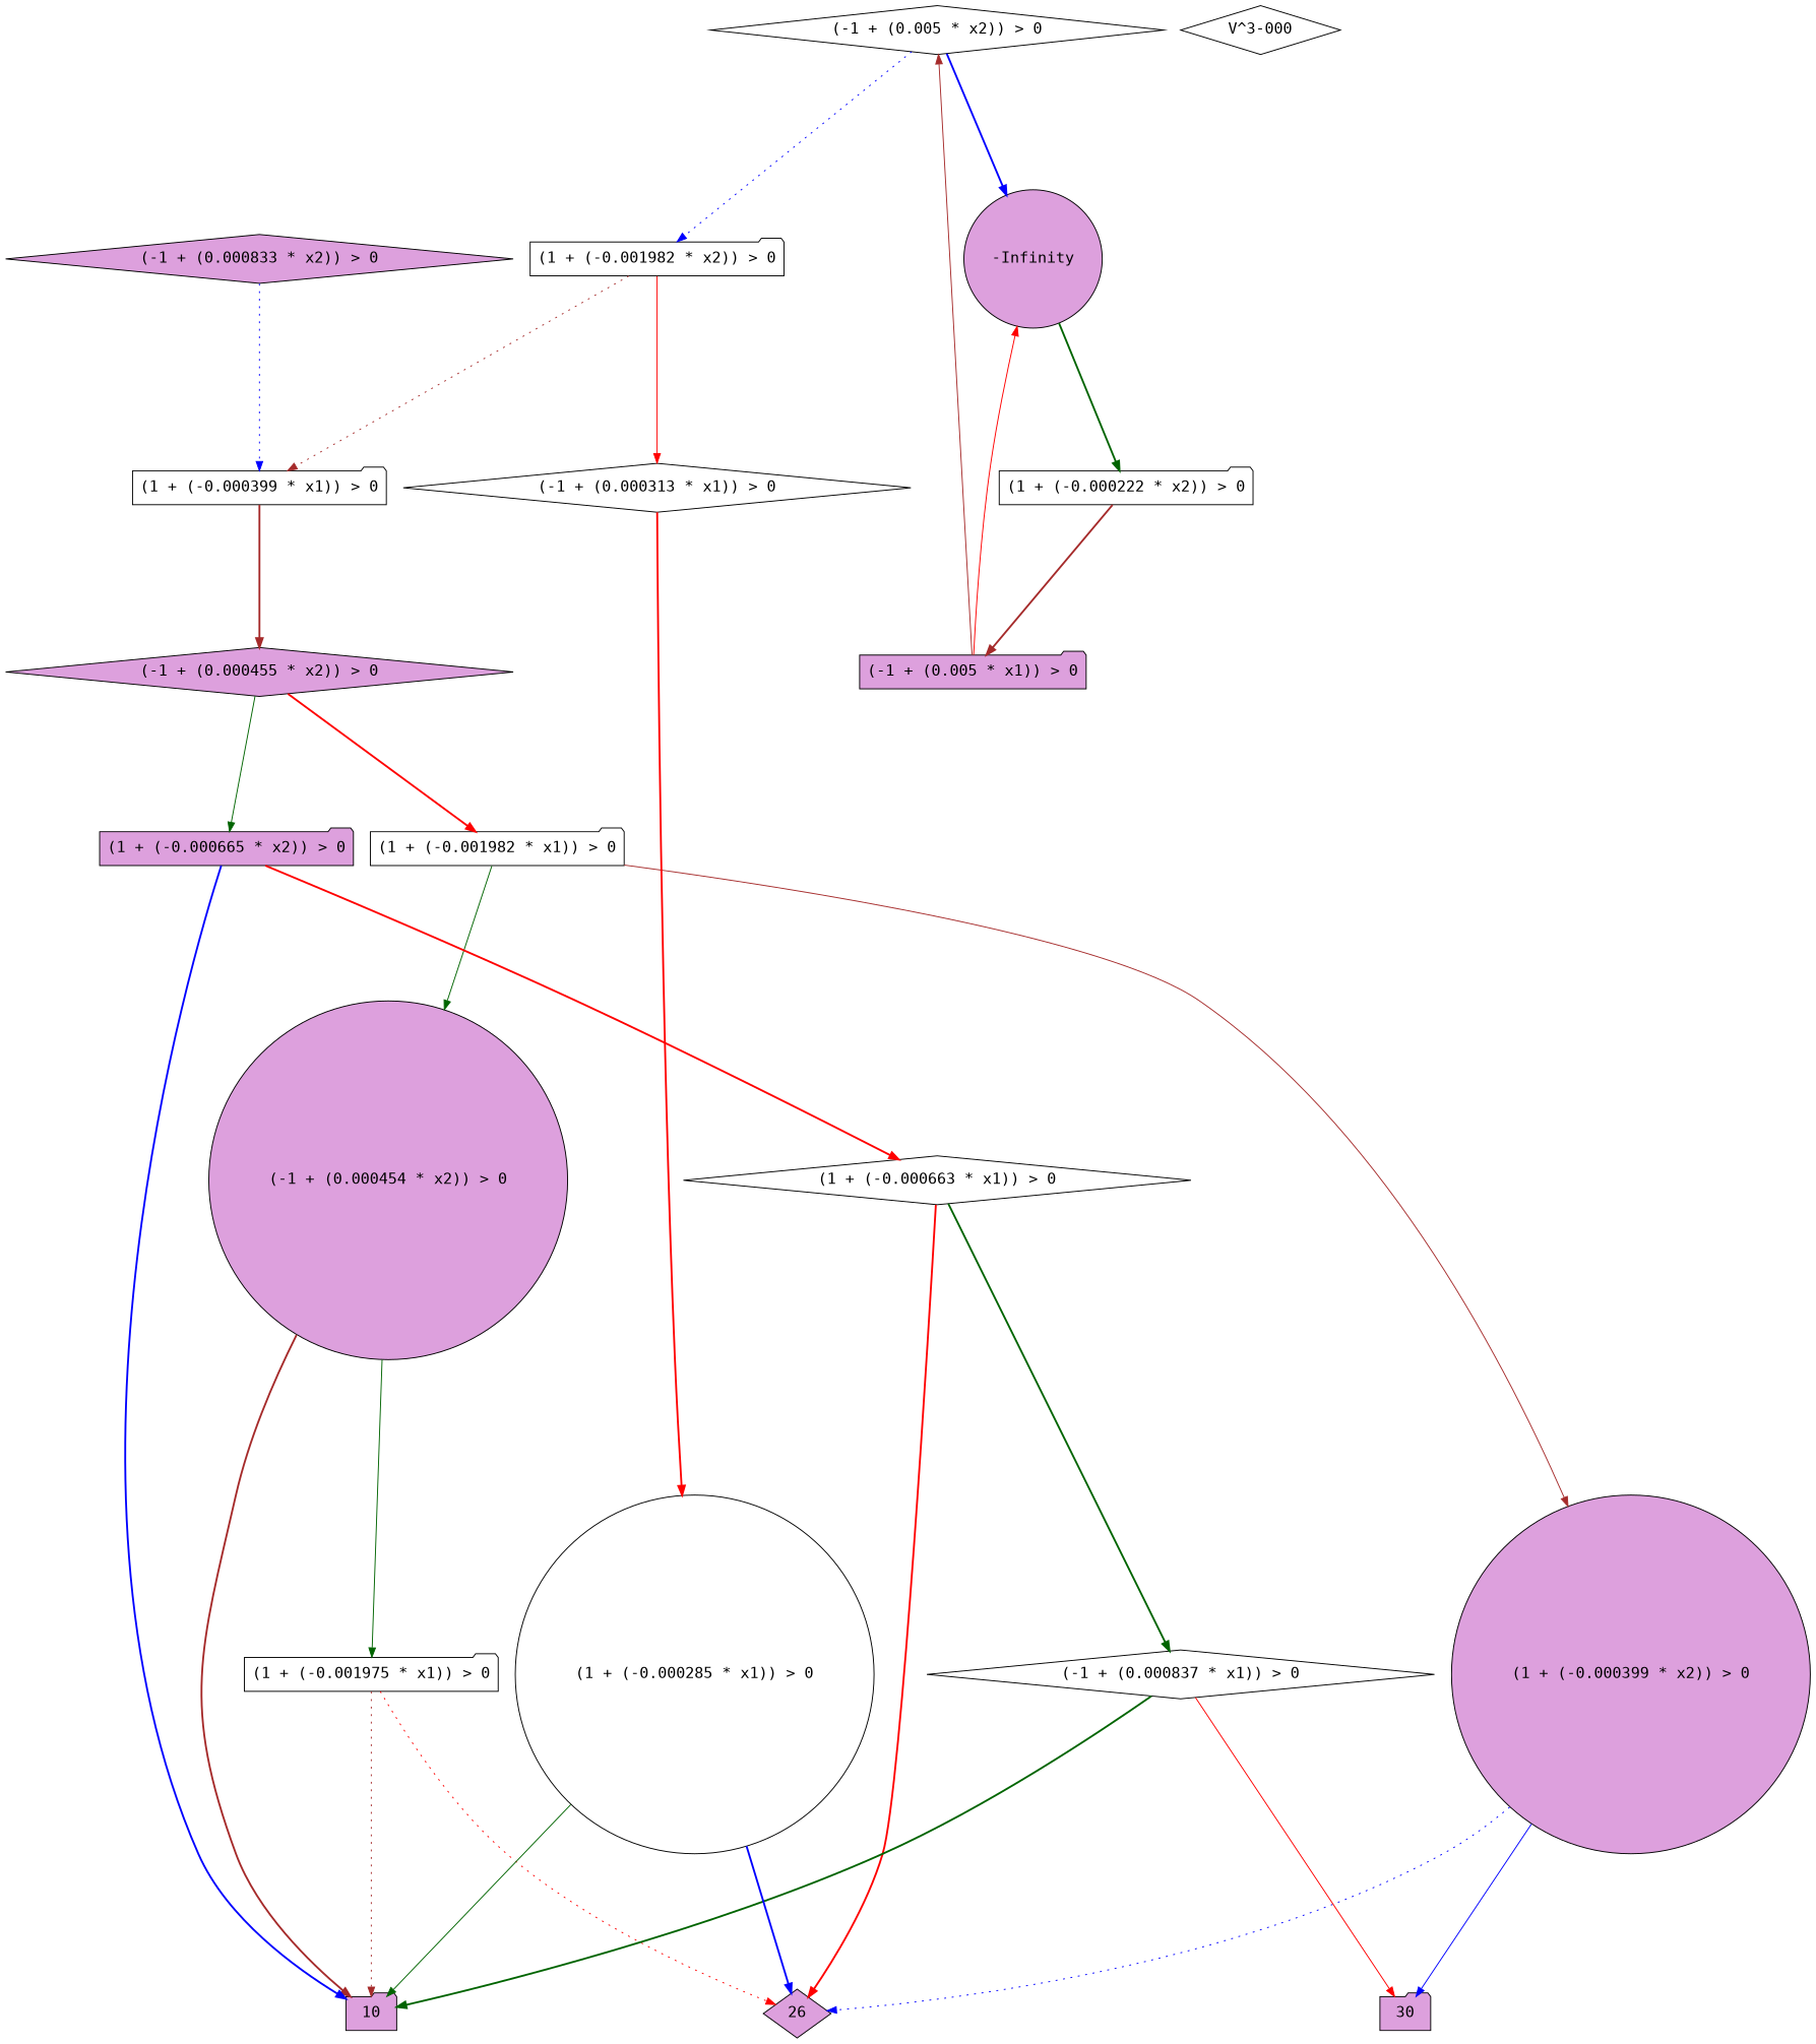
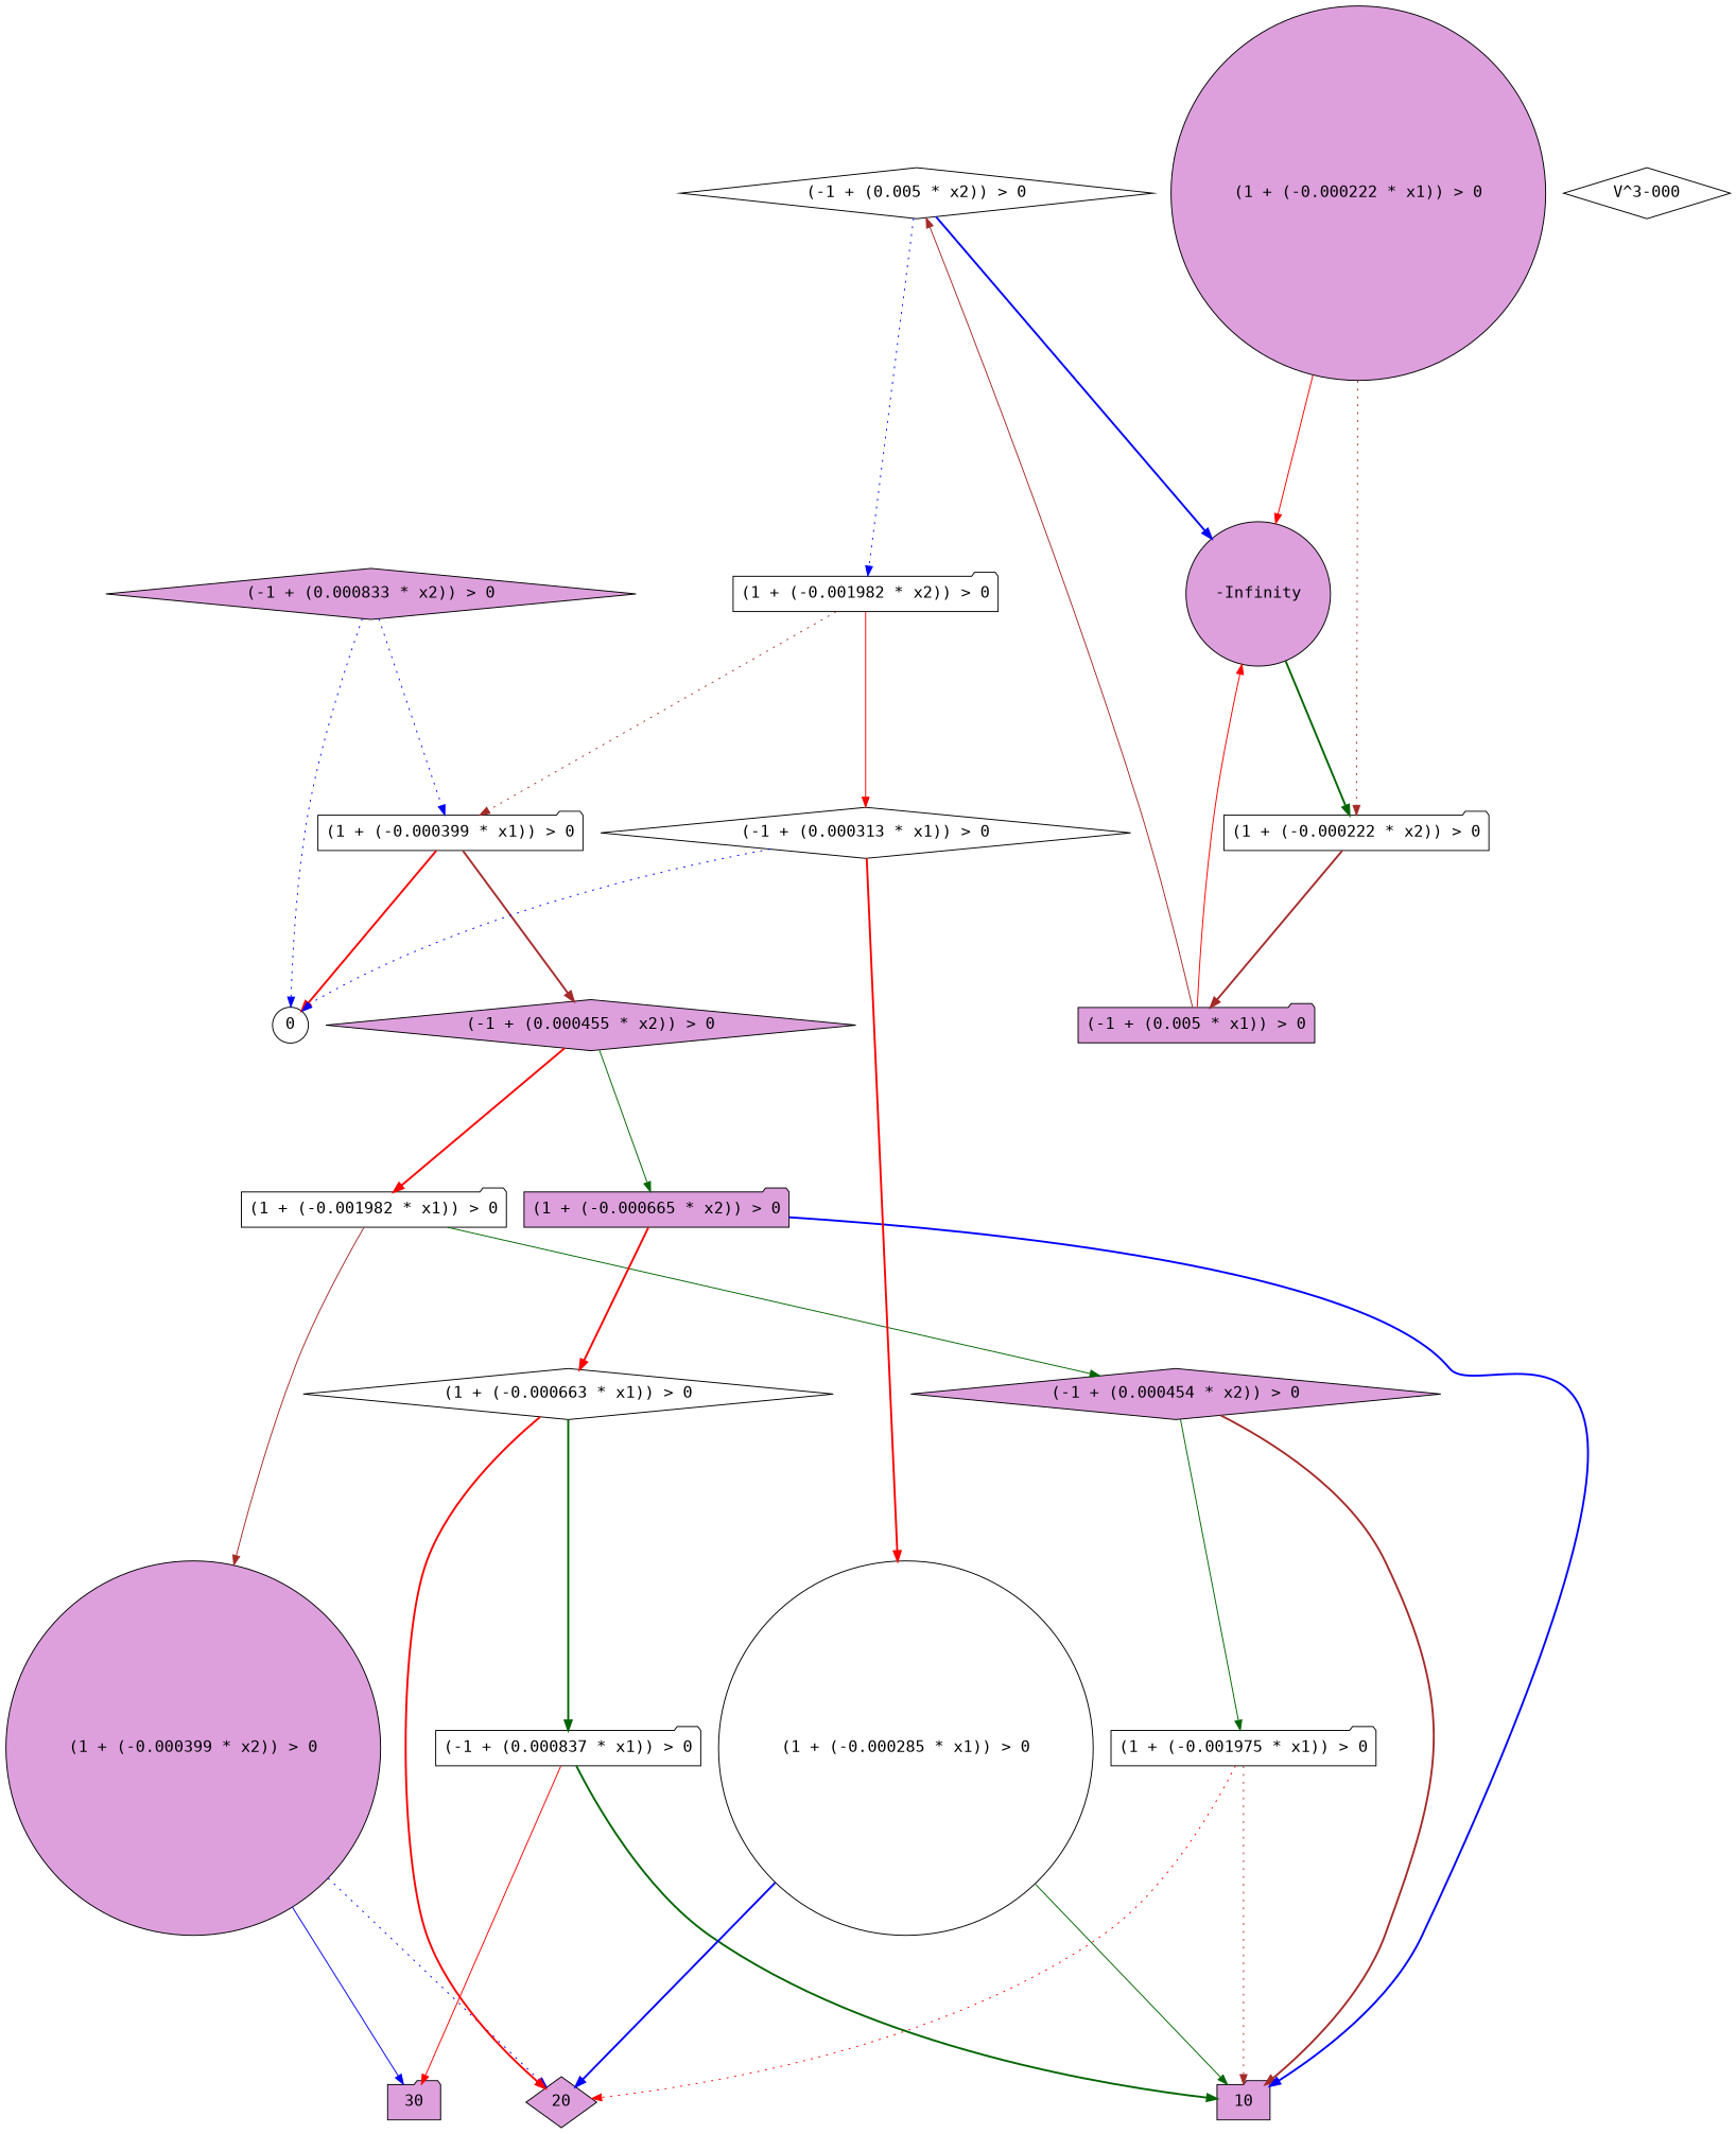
  digraph {
    fontname="DejaVu Sans Mono"
    fontsize=16
    ranksep=2.00
    node [color=black fillcolor=white fontname="DejaVu Sans Mono" fontsize=16 shape=folder style=filled]
    edge [color=red fontname="DejaVu Sans Mono" style=bold]
    n1 [label="(1 + (-0.001982 * x1)) > 0"]
    n2 [fillcolor=plum label="(1 + (-0.000399 * x2)) > 0" shape=circle]
-   n3 [fillcolor=plum label="(-1 + (0.000454 * x2)) > 0" shape=circle]
+   n3 [fillcolor=plum label="(-1 + (0.000454 * x2)) > 0" shape=diamond]
    n4 [fillcolor=plum label=30]
-   n5 [fillcolor=plum label=26 shape=diamond]
+   n5 [fillcolor=plum label=20 shape=diamond]
    n6 [fillcolor=plum label=10]
    n7 [label="(1 + (-0.001975 * x1)) > 0"]
    n8 [fillcolor=plum label="(-1 + (0.000455 * x2)) > 0" shape=diamond]
    n9 [fillcolor=plum label="(1 + (-0.000665 * x2)) > 0"]
    n10 [label="(1 + (-0.000663 * x1)) > 0" shape=diamond]
    n11 [label="(1 + (-0.000399 * x1)) > 0"]
-   n13 [label="(-1 + (0.000837 * x1)) > 0" shape=diamond]
+   n12 [label=0 shape=circle]
+   n13 [label="(-1 + (0.000837 * x1)) > 0"]
    n14 [fillcolor=plum label="(-1 + (0.000833 * x2)) > 0" shape=diamond]
    n15 [label="(1 + (-0.001982 * x2)) > 0"]
    n16 [label="(-1 + (0.000313 * x1)) > 0" shape=diamond]
    n17 [label="(1 + (-0.000285 * x1)) > 0" shape=circle]
    n18 [label="(-1 + (0.005 * x2)) > 0" shape=diamond]
    n19 [fillcolor=plum label="-Infinity" shape=circle]
    n20 [label="(1 + (-0.000222 * x2)) > 0"]
    n21 [fillcolor=plum label="(-1 + (0.005 * x1)) > 0"]
+   n22 [fillcolor=plum label="(1 + (-0.000222 * x1)) > 0" shape=circle]
    n23 [label="V^3-000" shape=diamond]
    n1 -> n2 [color=brown style=solid]
    n1 -> n3 [color=darkgreen style=solid]
    n2 -> n4 [color=blue style=solid]
    n2 -> n5 [color=blue style=dotted]
    n3 -> n6 [color=brown]
    n3 -> n7 [color=darkgreen style=solid]
    n7 -> n5 [style=dotted]
    n7 -> n6 [color=brown style=dotted]
    n8 -> n1
    n8 -> n9 [color=darkgreen style=solid]
    n9 -> n6 [color=blue]
    n9 -> n10
    n10 -> n5
    n10 -> n13 [color=darkgreen]
    n11 -> n8 [color=brown]
+   n11 -> n12
    n13 -> n4 [style=solid]
    n13 -> n6 [color=darkgreen]
    n14 -> n11 [color=blue style=dotted]
+   n14 -> n12 [color=blue style=dotted]
    n15 -> n11 [color=brown style=dotted]
    n15 -> n16 [style=solid]
+   n16 -> n12 [color=blue style=dotted]
    n16 -> n17
    n17 -> n5 [color=blue]
    n17 -> n6 [color=darkgreen style=solid]
    n18 -> n15 [color=blue style=dotted]
    n18 -> n19 [color=blue]
    n19 -> n20 [color=darkgreen]
    n20 -> n21 [color=brown]
    n21 -> n18 [color=brown style=solid]
    n21 -> n19 [style=solid]
+   n22 -> n19 [style=solid]
+   n22 -> n20 [color=brown style=dotted]
  }
